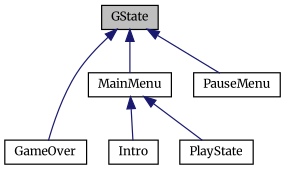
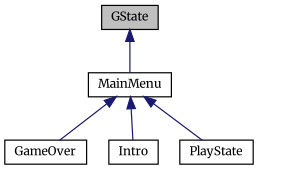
  digraph {
    fontname=Merriweather
    node [color=black fillcolor=white fontname=Merriweather fontsize=10 shape=record style=filled]
    edge [color=midnightblue dir=back fontname=Merriweather fontsize=10 labelfontname=Helvetica labelfontsize=10 style=solid]
    n1 [fillcolor=grey75 fontcolor=black height=0.2 label=GState width=0.4]
    n2 [height=0.2 label=GameOver width=0.4]
    n3 [height=0.2 label=MainMenu width=0.4]
-   n4 [height=0.2 label=PauseMenu width=0.4]
    n5 [height=0.2 label=Intro width=0.4]
    n6 [height=0.2 label=PlayState width=0.4]
-   n1 -> n2
+   n3 -> n2
    n1 -> n3
-   n1 -> n4
    n3 -> n5
    n3 -> n6
  }
